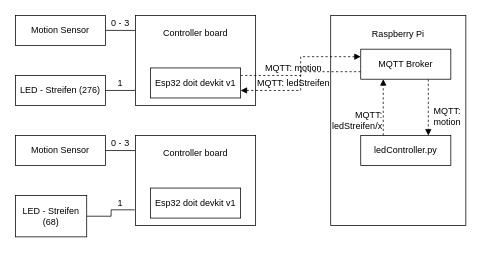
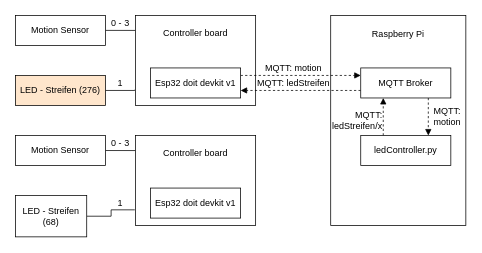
  <mxCell id="0" />
  <mxCell id="1" parent="0" />
  <mxCell id="2" style="edgeStyle=orthogonalEdgeStyle;rounded=0;orthogonalLoop=1;jettySize=auto;html=1;exitX=1;exitY=0.5;exitDx=0;exitDy=0;entryX=0;entryY=0.167;entryDx=0;entryDy=0;entryPerimeter=0;endArrow=none;endFill=0;" edge="1" parent="1" source="3" target="6"><mxGeometry relative="1" as="geometry" /></mxCell>
  <mxCell id="3" value="Motion Sensor" style="rounded=0;whiteSpace=wrap;html=1;" vertex="1" parent="1"><mxGeometry x="20" y="20" width="120" height="40" as="geometry" /></mxCell>
  <mxCell id="4" style="edgeStyle=orthogonalEdgeStyle;rounded=0;orthogonalLoop=1;jettySize=auto;html=1;exitX=1;exitY=0.5;exitDx=0;exitDy=0;entryX=-0.006;entryY=0.825;entryDx=0;entryDy=0;entryPerimeter=0;endArrow=none;endFill=0;" edge="1" parent="1" source="5" target="6"><mxGeometry relative="1" as="geometry" /></mxCell>
- <mxCell id="5" value="LED - Streifen (276)" style="rounded=0;whiteSpace=wrap;html=1;" vertex="1" parent="1"><mxGeometry x="20" y="100" width="120" height="40" as="geometry" /></mxCell>
+ <mxCell id="5" value="LED - Streifen (276)" style="rounded=0;whiteSpace=wrap;html=1;fillColor=#ffe6cc;" vertex="1" parent="1"><mxGeometry x="20" y="100" width="120" height="40" as="geometry" /></mxCell>
  <mxCell id="6" value="Controller board&lt;br&gt;&lt;br&gt;&lt;br&gt;&lt;br&gt;&lt;br&gt;&lt;br&gt;" style="rounded=0;whiteSpace=wrap;html=1;" vertex="1" parent="1"><mxGeometry x="180" y="20" width="160" height="120" as="geometry" /></mxCell>
  <mxCell id="7" style="edgeStyle=orthogonalEdgeStyle;rounded=0;orthogonalLoop=1;jettySize=auto;html=1;exitX=1;exitY=0.25;exitDx=0;exitDy=0;entryX=0;entryY=0.25;entryDx=0;entryDy=0;endArrow=block;endFill=1;dashed=1;" edge="1" parent="1" source="8" target="22"><mxGeometry relative="1" as="geometry" /></mxCell>
  <mxCell id="8" value="Esp32 doit devkit v1" style="rounded=0;whiteSpace=wrap;html=1;" vertex="1" parent="1"><mxGeometry x="200" y="90" width="120" height="40" as="geometry" /></mxCell>
  <mxCell id="9" value="0 - 3" style="text;html=1;strokeColor=none;fillColor=none;align=center;verticalAlign=middle;whiteSpace=wrap;rounded=0;" vertex="1" parent="1"><mxGeometry x="140" y="20" width="40" height="20" as="geometry" /></mxCell>
  <mxCell id="10" value="1" style="text;html=1;strokeColor=none;fillColor=none;align=center;verticalAlign=middle;whiteSpace=wrap;rounded=0;" vertex="1" parent="1"><mxGeometry x="140" y="100" width="40" height="20" as="geometry" /></mxCell>
  <mxCell id="11" style="edgeStyle=orthogonalEdgeStyle;rounded=0;orthogonalLoop=1;jettySize=auto;html=1;exitX=1;exitY=0.5;exitDx=0;exitDy=0;entryX=0;entryY=0.167;entryDx=0;entryDy=0;entryPerimeter=0;endArrow=none;endFill=0;" edge="1" parent="1" source="12" target="15"><mxGeometry relative="1" as="geometry" /></mxCell>
  <mxCell id="12" value="Motion Sensor" style="rounded=0;whiteSpace=wrap;html=1;" vertex="1" parent="1"><mxGeometry x="20" y="180" width="120" height="40" as="geometry" /></mxCell>
  <mxCell id="13" style="edgeStyle=orthogonalEdgeStyle;rounded=0;orthogonalLoop=1;jettySize=auto;html=1;exitX=1;exitY=0.5;exitDx=0;exitDy=0;entryX=-0.006;entryY=0.825;entryDx=0;entryDy=0;entryPerimeter=0;endArrow=none;endFill=0;" edge="1" parent="1" source="14" target="15"><mxGeometry relative="1" as="geometry" /></mxCell>
  <mxCell id="14" value="LED - Streifen (68)" style="rounded=0;whiteSpace=wrap;html=1;" vertex="1" parent="1"><mxGeometry x="20" y="260" width="95" height="55" as="geometry" /></mxCell>
  <mxCell id="15" value="Controller board&lt;br&gt;&lt;br&gt;&lt;br&gt;&lt;br&gt;&lt;br&gt;&lt;br&gt;" style="rounded=0;whiteSpace=wrap;html=1;" vertex="1" parent="1"><mxGeometry x="180" y="180" width="160" height="120" as="geometry" /></mxCell>
  <mxCell id="16" value="Esp32 doit devkit v1" style="rounded=0;whiteSpace=wrap;html=1;" vertex="1" parent="1"><mxGeometry x="200" y="250" width="120" height="40" as="geometry" /></mxCell>
  <mxCell id="17" value="0 - 3" style="text;html=1;strokeColor=none;fillColor=none;align=center;verticalAlign=middle;whiteSpace=wrap;rounded=0;" vertex="1" parent="1"><mxGeometry x="140" y="180" width="40" height="20" as="geometry" /></mxCell>
  <mxCell id="18" value="1" style="text;html=1;strokeColor=none;fillColor=none;align=center;verticalAlign=middle;whiteSpace=wrap;rounded=0;" vertex="1" parent="1"><mxGeometry x="140" y="260" width="40" height="20" as="geometry" /></mxCell>
  <mxCell id="19" value="Raspberry Pi&lt;br&gt;&lt;br&gt;&lt;br&gt;&lt;br&gt;&lt;br&gt;&lt;br&gt;&lt;br&gt;&lt;br&gt;&lt;br&gt;&lt;br&gt;&lt;br&gt;&lt;br&gt;&lt;br&gt;&lt;br&gt;&lt;br&gt;&lt;br&gt;&lt;br&gt;" style="rounded=0;whiteSpace=wrap;html=1;fillColor=none;" vertex="1" parent="1"><mxGeometry x="440" y="20" width="180" height="280" as="geometry" /></mxCell>
  <mxCell id="20" style="edgeStyle=orthogonalEdgeStyle;rounded=0;orthogonalLoop=1;jettySize=auto;html=1;exitX=0.75;exitY=1;exitDx=0;exitDy=0;entryX=0.75;entryY=0;entryDx=0;entryDy=0;dashed=1;endArrow=block;endFill=1;" edge="1" parent="1" source="22" target="24"><mxGeometry relative="1" as="geometry" /></mxCell>
  <mxCell id="21" style="edgeStyle=orthogonalEdgeStyle;rounded=0;orthogonalLoop=1;jettySize=auto;html=1;exitX=0;exitY=0.75;exitDx=0;exitDy=0;entryX=1;entryY=0.75;entryDx=0;entryDy=0;dashed=1;endArrow=block;endFill=1;" edge="1" parent="1" source="22" target="8"><mxGeometry relative="1" as="geometry" /></mxCell>
- <mxCell id="22" value="MQTT Broker" style="rounded=0;whiteSpace=wrap;html=1;" vertex="1" parent="1"><mxGeometry x="480" y="65" width="120" height="40" as="geometry" /></mxCell>
+ <mxCell id="22" value="MQTT Broker" style="rounded=0;whiteSpace=wrap;html=1;" vertex="1" parent="1"><mxGeometry x="480" y="90" width="120" height="40" as="geometry" /></mxCell>
  <mxCell id="23" style="edgeStyle=orthogonalEdgeStyle;rounded=0;orthogonalLoop=1;jettySize=auto;html=1;exitX=0.25;exitY=0;exitDx=0;exitDy=0;entryX=0.25;entryY=1;entryDx=0;entryDy=0;dashed=1;endArrow=block;endFill=1;" edge="1" parent="1" source="24" target="22"><mxGeometry relative="1" as="geometry" /></mxCell>
  <mxCell id="24" value="ledController.py" style="rounded=0;whiteSpace=wrap;html=1;" vertex="1" parent="1"><mxGeometry x="480" y="180" width="120" height="40" as="geometry" /></mxCell>
  <mxCell id="25" value="MQTT: motion" style="text;html=1;align=center;verticalAlign=middle;resizable=0;points=[];autosize=1;strokeColor=none;" vertex="1" parent="1"><mxGeometry x="345" y="80" width="90" height="20" as="geometry" /></mxCell>
  <mxCell id="26" value="MQTT: &lt;br&gt;motion" style="text;html=1;align=center;verticalAlign=middle;resizable=0;points=[];autosize=1;strokeColor=none;" vertex="1" parent="1"><mxGeometry x="570" y="140" width="50" height="30" as="geometry" /></mxCell>
  <mxCell id="27" value="MQTT: &lt;br&gt;ledStreifen/x" style="text;html=1;align=right;verticalAlign=middle;resizable=0;points=[];autosize=1;strokeColor=none;" vertex="1" parent="1"><mxGeometry x="430" y="145" width="80" height="30" as="geometry" /></mxCell>
  <mxCell id="28" value="MQTT: ledStreifen" style="text;html=1;align=center;verticalAlign=middle;resizable=0;points=[];autosize=1;strokeColor=none;" vertex="1" parent="1"><mxGeometry x="335" y="100" width="110" height="20" as="geometry" /></mxCell>
